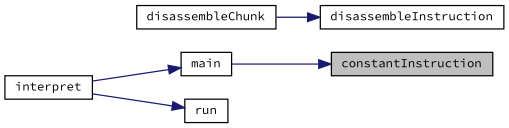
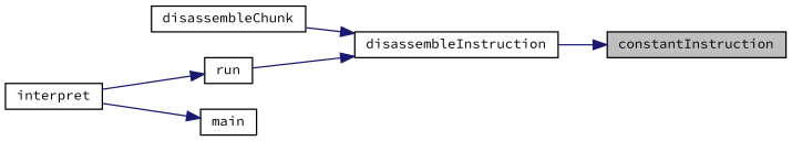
  digraph {
    fontname="Source Code Pro"
    rankdir=RL
    node [color=black fillcolor=white fontname="Source Code Pro" fontsize=10 shape=record style=filled]
    edge [color=midnightblue dir=back fontname="Source Code Pro" fontsize=10 labelfontname=Helvetica labelfontsize=10 style=solid]
    n1 [fillcolor=grey75 fontcolor=black height=0.2 label=constantInstruction width=0.4]
    n2 [height=0.2 label=disassembleInstruction width=0.4]
    n3 [height=0.2 label=disassembleChunk width=0.4]
    n4 [height=0.2 label=run width=0.4]
    n5 [height=0.2 label=interpret width=0.4]
    n6 [height=0.2 label=main width=0.4]
-   n1 -> n6
+   n1 -> n2
    n2 -> n3
+   n2 -> n4
    n4 -> n5
    n6 -> n5
  }
